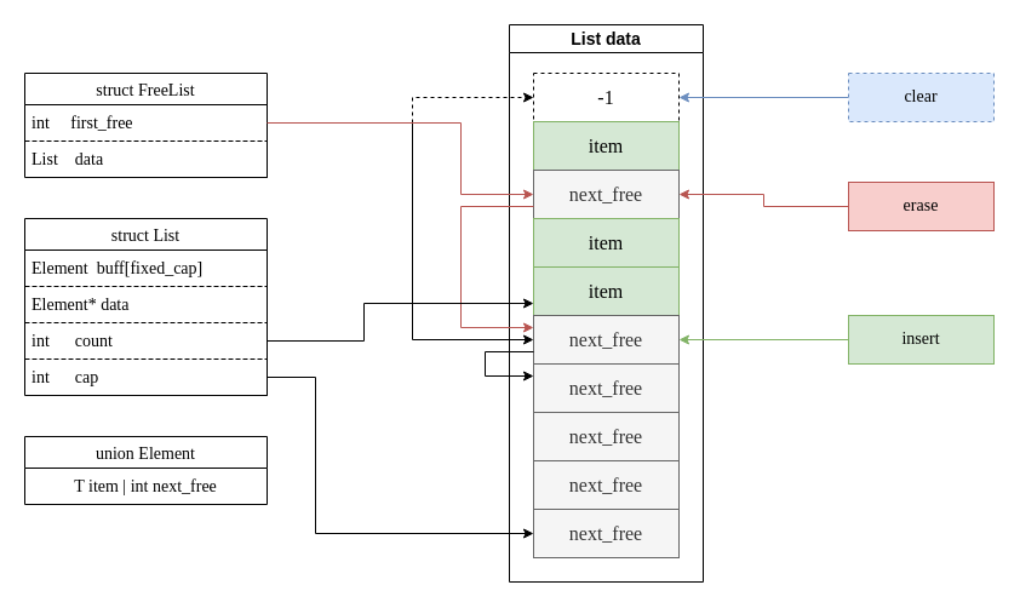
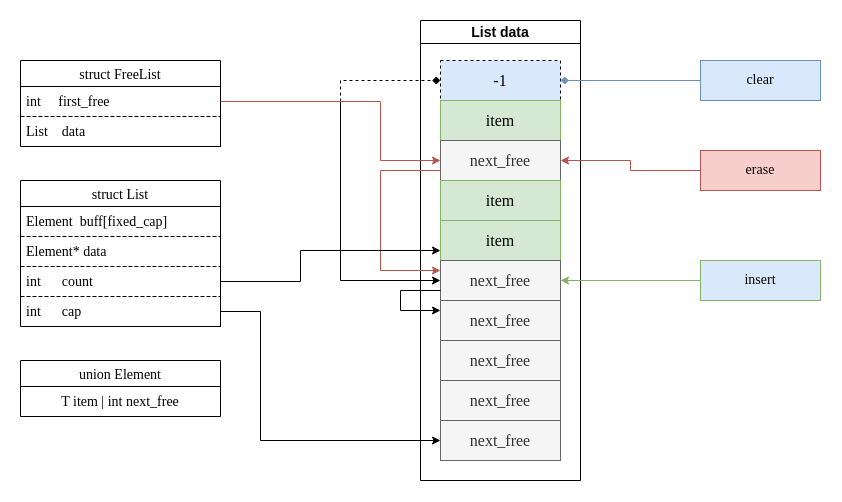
  <mxCell id="0" />
  <mxCell id="1" parent="0" />
  <mxCell id="2" value="" style="group;" vertex="1" connectable="0" parent="1"><mxGeometry x="420" y="20" width="160" height="460" as="geometry" /></mxCell>
  <mxCell id="3" value="List data" style="swimlane;whiteSpace=wrap;html=1;fontSize=14;" vertex="1" parent="2"><mxGeometry width="160" height="460" as="geometry" /></mxCell>
- <mxCell id="4" value="-1" style="rounded=0;whiteSpace=wrap;html=1;fontSize=16;fontFamily=Source Code Pro;dashed=1;" vertex="1" parent="2"><mxGeometry x="20" y="40" width="120" height="40" as="geometry" /></mxCell>
+ <mxCell id="4" value="-1" style="rounded=0;whiteSpace=wrap;html=1;fontSize=16;fontFamily=Source Code Pro;dashed=1;fillColor=#dae8fc;" vertex="1" parent="2"><mxGeometry x="20" y="40" width="120" height="40" as="geometry" /></mxCell>
  <mxCell id="5" value="item" style="rounded=0;whiteSpace=wrap;html=1;fontSize=16;fontFamily=Source Code Pro;fillColor=#d5e8d4;strokeColor=#82b366;" vertex="1" parent="2"><mxGeometry x="20" y="80" width="120" height="40" as="geometry" /></mxCell>
  <mxCell id="6" value="next_free" style="rounded=0;whiteSpace=wrap;html=1;fontSize=16;fontFamily=Source Code Pro;fillColor=#f5f5f5;fontColor=#333333;strokeColor=#666666;" vertex="1" parent="2"><mxGeometry x="20" y="120" width="120" height="40" as="geometry" /></mxCell>
  <mxCell id="7" value="item" style="rounded=0;whiteSpace=wrap;html=1;fontSize=16;fontFamily=Source Code Pro;fillColor=#d5e8d4;strokeColor=#82b366;" vertex="1" parent="2"><mxGeometry x="20" y="160" width="120" height="40" as="geometry" /></mxCell>
  <mxCell id="8" value="item" style="rounded=0;whiteSpace=wrap;html=1;fontSize=16;fontFamily=Source Code Pro;fillColor=#d5e8d4;strokeColor=#82b366;" vertex="1" parent="2"><mxGeometry x="20" y="200" width="120" height="40" as="geometry" /></mxCell>
  <mxCell id="9" value="next_free" style="rounded=0;whiteSpace=wrap;html=1;fontSize=16;fontFamily=Source Code Pro;fillColor=#f5f5f5;fontColor=#333333;strokeColor=#666666;" vertex="1" parent="2"><mxGeometry x="20" y="240" width="120" height="40" as="geometry" /></mxCell>
  <mxCell id="10" value="next_free" style="rounded=0;whiteSpace=wrap;html=1;fontSize=16;fontFamily=Source Code Pro;fillColor=#f5f5f5;fontColor=#333333;strokeColor=#666666;" vertex="1" parent="2"><mxGeometry x="20" y="280" width="120" height="40" as="geometry" /></mxCell>
  <mxCell id="11" value="next_free" style="rounded=0;whiteSpace=wrap;html=1;fontSize=16;fontFamily=Source Code Pro;fillColor=#f5f5f5;fontColor=#333333;strokeColor=#666666;" vertex="1" parent="2"><mxGeometry x="20" y="320" width="120" height="40" as="geometry" /></mxCell>
  <mxCell id="12" value="next_free" style="rounded=0;whiteSpace=wrap;html=1;fontSize=16;fontFamily=Source Code Pro;fillColor=#f5f5f5;fontColor=#333333;strokeColor=#666666;" vertex="1" parent="2"><mxGeometry x="20" y="360" width="120" height="40" as="geometry" /></mxCell>
  <mxCell id="13" value="next_free" style="rounded=0;whiteSpace=wrap;html=1;fontSize=16;fontFamily=Source Code Pro;fillColor=#f5f5f5;fontColor=#333333;strokeColor=#666666;" vertex="1" parent="2"><mxGeometry x="20" y="400" width="120" height="40" as="geometry" /></mxCell>
  <mxCell id="14" style="edgeStyle=orthogonalEdgeStyle;rounded=0;orthogonalLoop=1;jettySize=auto;html=1;fontFamily=Source Code Pro;fontSize=14;elbow=vertical;fillColor=#f8cecc;strokeColor=#b85450;" edge="1" parent="2" source="6"><mxGeometry relative="1" as="geometry"><mxPoint x="20" y="250" as="targetPoint" /><Array as="points"><mxPoint x="-40" y="150" /><mxPoint x="-40" y="250" /><mxPoint x="20" y="250" /></Array></mxGeometry></mxCell>
  <mxCell id="15" style="edgeStyle=orthogonalEdgeStyle;rounded=0;orthogonalLoop=1;jettySize=auto;html=1;exitX=0;exitY=0.75;exitDx=0;exitDy=0;fontFamily=Source Code Pro;fontSize=14;elbow=vertical;entryX=0;entryY=0.25;entryDx=0;entryDy=0;" edge="1" parent="2" source="9" target="10"><mxGeometry relative="1" as="geometry"><mxPoint x="20" y="300" as="targetPoint" /><Array as="points"><mxPoint x="-20" y="270" /><mxPoint x="-20" y="290" /></Array></mxGeometry></mxCell>
  <mxCell id="16" value="struct FreeList" style="swimlane;fontStyle=0;childLayout=stackLayout;horizontal=1;startSize=26;horizontalStack=0;resizeParent=1;resizeParentMax=0;resizeLast=0;collapsible=1;marginBottom=0;align=center;fontSize=14;fontFamily=Source Code Pro;" vertex="1" parent="1"><mxGeometry x="20" y="60" width="200" height="86" as="geometry" /></mxCell>
  <mxCell id="17" value="int     first_free" style="text;strokeColor=default;fillColor=none;spacingLeft=4;spacingRight=4;overflow=hidden;rotatable=0;points=[[0,0.5],[1,0.5]];portConstraint=eastwest;fontSize=14;fontFamily=Source Code Pro;dashed=1;strokeWidth=1;" vertex="1" parent="16"><mxGeometry y="26" width="200" height="30" as="geometry" /></mxCell>
  <mxCell id="18" value="List    data" style="text;strokeColor=default;fillColor=none;spacingLeft=4;spacingRight=4;overflow=hidden;rotatable=0;points=[[0,0.5],[1,0.5]];portConstraint=eastwest;fontSize=14;fontFamily=Source Code Pro;dashed=1;strokeWidth=1;" vertex="1" parent="16"><mxGeometry y="56" width="200" height="30" as="geometry" /></mxCell>
  <mxCell id="19" value="struct List" style="swimlane;fontStyle=0;childLayout=stackLayout;horizontal=1;startSize=26;horizontalStack=0;resizeParent=1;resizeParentMax=0;resizeLast=0;collapsible=1;marginBottom=0;align=center;fontSize=14;fontFamily=Source Code Pro;" vertex="1" parent="1"><mxGeometry x="20" y="180" width="200" height="146" as="geometry" /></mxCell>
  <mxCell id="20" value="Element  buff[fixed_cap]" style="text;strokeColor=default;fillColor=none;spacingLeft=4;spacingRight=4;overflow=hidden;rotatable=0;points=[[0,0.5],[1,0.5]];portConstraint=eastwest;fontSize=14;fontFamily=Source Code Pro;dashed=1;strokeWidth=1;" vertex="1" parent="19"><mxGeometry y="26" width="200" height="30" as="geometry" /></mxCell>
  <mxCell id="21" value="Element* data" style="text;strokeColor=default;fillColor=none;spacingLeft=4;spacingRight=4;overflow=hidden;rotatable=0;points=[[0,0.5],[1,0.5]];portConstraint=eastwest;fontSize=14;fontFamily=Source Code Pro;dashed=1;strokeWidth=1;" vertex="1" parent="19"><mxGeometry y="56" width="200" height="30" as="geometry" /></mxCell>
  <mxCell id="22" value="int      count" style="text;strokeColor=default;fillColor=none;spacingLeft=4;spacingRight=4;overflow=hidden;rotatable=0;points=[[0,0.5],[1,0.5]];portConstraint=eastwest;fontSize=14;fontFamily=Source Code Pro;dashed=1;strokeWidth=1;" vertex="1" parent="19"><mxGeometry y="86" width="200" height="30" as="geometry" /></mxCell>
  <mxCell id="23" value="int      cap" style="text;strokeColor=default;fillColor=none;spacingLeft=4;spacingRight=4;overflow=hidden;rotatable=0;points=[[0,0.5],[1,0.5]];portConstraint=eastwest;fontSize=14;fontFamily=Source Code Pro;dashed=1;strokeWidth=1;" vertex="1" parent="19"><mxGeometry y="116" width="200" height="30" as="geometry" /></mxCell>
  <mxCell id="24" value="union Element" style="swimlane;fontStyle=0;childLayout=stackLayout;horizontal=1;startSize=26;horizontalStack=0;resizeParent=1;resizeParentMax=0;resizeLast=0;collapsible=1;marginBottom=0;align=center;fontSize=14;fontFamily=Source Code Pro;" vertex="1" parent="1"><mxGeometry x="20" y="360" width="200" height="56" as="geometry" /></mxCell>
  <mxCell id="25" value="T item | int next_free" style="text;strokeColor=none;fillColor=none;spacingLeft=4;spacingRight=4;overflow=hidden;rotatable=0;points=[[0,0.5],[1,0.5]];portConstraint=eastwest;fontSize=14;fontFamily=Source Code Pro;align=center;dashed=1;strokeWidth=1;" vertex="1" parent="24"><mxGeometry y="26" width="200" height="30" as="geometry" /></mxCell>
  <mxCell id="26" style="edgeStyle=orthogonalEdgeStyle;rounded=0;orthogonalLoop=1;jettySize=auto;html=1;fontFamily=Source Code Pro;fontSize=14;entryX=0;entryY=0.5;entryDx=0;entryDy=0;exitX=1;exitY=0.5;exitDx=0;exitDy=0;" edge="1" parent="1" source="17" target="9"><mxGeometry relative="1" as="geometry"><mxPoint x="360" y="320" as="targetPoint" /><mxPoint x="340" y="210" as="sourcePoint" /><Array as="points"><mxPoint x="340" y="101" /><mxPoint x="340" y="280" /></Array></mxGeometry></mxCell>
- <mxCell id="27" style="edgeStyle=orthogonalEdgeStyle;rounded=0;orthogonalLoop=1;jettySize=auto;html=1;fontFamily=Source Code Pro;fontSize=14;entryX=0;entryY=0.5;entryDx=0;entryDy=0;dashed=1;" edge="1" parent="1" source="17" target="4"><mxGeometry relative="1" as="geometry"><mxPoint x="300" y="101" as="targetPoint" /><Array as="points"><mxPoint x="340" y="101" /><mxPoint x="340" y="80" /></Array></mxGeometry></mxCell>
+ <mxCell id="27" style="edgeStyle=orthogonalEdgeStyle;rounded=0;orthogonalLoop=1;jettySize=auto;html=1;fontFamily=Source Code Pro;fontSize=14;entryX=0;entryY=0.5;entryDx=0;entryDy=0;dashed=1;endArrow=diamond;" edge="1" parent="1" source="17" target="4"><mxGeometry relative="1" as="geometry"><mxPoint x="300" y="101" as="targetPoint" /><Array as="points"><mxPoint x="340" y="101" /><mxPoint x="340" y="80" /></Array></mxGeometry></mxCell>
  <mxCell id="28" style="rounded=0;orthogonalLoop=1;jettySize=auto;html=1;fontFamily=Source Code Pro;fontSize=14;entryX=0;entryY=0.5;entryDx=0;entryDy=0;exitX=1;exitY=0.5;exitDx=0;exitDy=0;edgeStyle=orthogonalEdgeStyle;" edge="1" parent="1" source="23" target="13"><mxGeometry relative="1" as="geometry"><mxPoint x="460" y="480" as="targetPoint" /><mxPoint x="240" y="320" as="sourcePoint" /><Array as="points"><mxPoint x="260" y="311" /><mxPoint x="260" y="440" /></Array></mxGeometry></mxCell>
  <mxCell id="29" style="rounded=0;orthogonalLoop=1;jettySize=auto;html=1;fontFamily=Source Code Pro;fontSize=14;elbow=vertical;edgeStyle=orthogonalEdgeStyle;" edge="1" parent="1" source="22" target="8"><mxGeometry relative="1" as="geometry"><mxPoint x="420" y="281" as="targetPoint" /><Array as="points"><mxPoint x="300" y="281" /><mxPoint x="300" y="250" /></Array></mxGeometry></mxCell>
  <mxCell id="30" style="edgeStyle=orthogonalEdgeStyle;rounded=0;orthogonalLoop=1;jettySize=auto;html=1;entryX=1;entryY=0.5;entryDx=0;entryDy=0;fontFamily=Source Code Pro;fontSize=14;elbow=vertical;fillColor=#d5e8d4;strokeColor=#82b366;" edge="1" parent="1" source="31" target="9"><mxGeometry relative="1" as="geometry" /></mxCell>
- <mxCell id="31" value="insert" style="rounded=0;whiteSpace=wrap;html=1;strokeColor=#82b366;strokeWidth=1;fontFamily=Source Code Pro;fontSize=14;fillColor=#d5e8d4;" vertex="1" parent="1"><mxGeometry x="700" y="260" width="120" height="40" as="geometry" /></mxCell>
+ <mxCell id="31" value="insert" style="rounded=0;whiteSpace=wrap;html=1;strokeColor=#82b366;strokeWidth=1;fontFamily=Source Code Pro;fontSize=14;fillColor=#dae8fc;" vertex="1" parent="1"><mxGeometry x="700" y="260" width="120" height="40" as="geometry" /></mxCell>
  <mxCell id="32" style="edgeStyle=orthogonalEdgeStyle;rounded=0;orthogonalLoop=1;jettySize=auto;html=1;entryX=1;entryY=0.5;entryDx=0;entryDy=0;fontFamily=Source Code Pro;fontSize=14;elbow=vertical;fillColor=#f8cecc;strokeColor=#b85450;" edge="1" parent="1" source="33" target="6"><mxGeometry relative="1" as="geometry" /></mxCell>
  <mxCell id="33" value="erase" style="rounded=0;whiteSpace=wrap;html=1;strokeColor=#b85450;strokeWidth=1;fontFamily=Source Code Pro;fontSize=14;fillColor=#f8cecc;" vertex="1" parent="1"><mxGeometry x="700" y="150" width="120" height="40" as="geometry" /></mxCell>
- <mxCell id="34" style="edgeStyle=orthogonalEdgeStyle;rounded=0;orthogonalLoop=1;jettySize=auto;html=1;entryX=1;entryY=0.5;entryDx=0;entryDy=0;fontFamily=Source Code Pro;fontSize=14;elbow=vertical;fillColor=#dae8fc;strokeColor=#6c8ebf;" edge="1" parent="1" source="35" target="4"><mxGeometry relative="1" as="geometry" /></mxCell>
- <mxCell id="35" value="clear" style="rounded=0;whiteSpace=wrap;html=1;strokeColor=#6c8ebf;strokeWidth=1;fontFamily=Source Code Pro;fontSize=14;fillColor=#dae8fc;dashed=1;" vertex="1" parent="1"><mxGeometry x="700" y="60" width="120" height="40" as="geometry" /></mxCell>
+ <mxCell id="34" style="edgeStyle=orthogonalEdgeStyle;rounded=0;orthogonalLoop=1;jettySize=auto;html=1;entryX=1;entryY=0.5;entryDx=0;entryDy=0;fontFamily=Source Code Pro;fontSize=14;elbow=vertical;fillColor=#dae8fc;strokeColor=#6c8ebf;endArrow=diamond;" edge="1" parent="1" source="35" target="4"><mxGeometry relative="1" as="geometry" /></mxCell>
+ <mxCell id="35" value="clear" style="rounded=0;whiteSpace=wrap;html=1;strokeColor=#6c8ebf;strokeWidth=1;fontFamily=Source Code Pro;fontSize=14;fillColor=#dae8fc;" vertex="1" parent="1"><mxGeometry x="700" y="60" width="120" height="40" as="geometry" /></mxCell>
  <mxCell id="36" style="edgeStyle=orthogonalEdgeStyle;rounded=0;orthogonalLoop=1;jettySize=auto;html=1;entryX=0;entryY=0.5;entryDx=0;entryDy=0;fontFamily=Source Code Pro;fontSize=14;elbow=vertical;fillColor=#f8cecc;strokeColor=#b85450;" edge="1" parent="1" source="17" target="6"><mxGeometry relative="1" as="geometry"><Array as="points"><mxPoint x="380" y="101" /><mxPoint x="380" y="160" /></Array></mxGeometry></mxCell>
